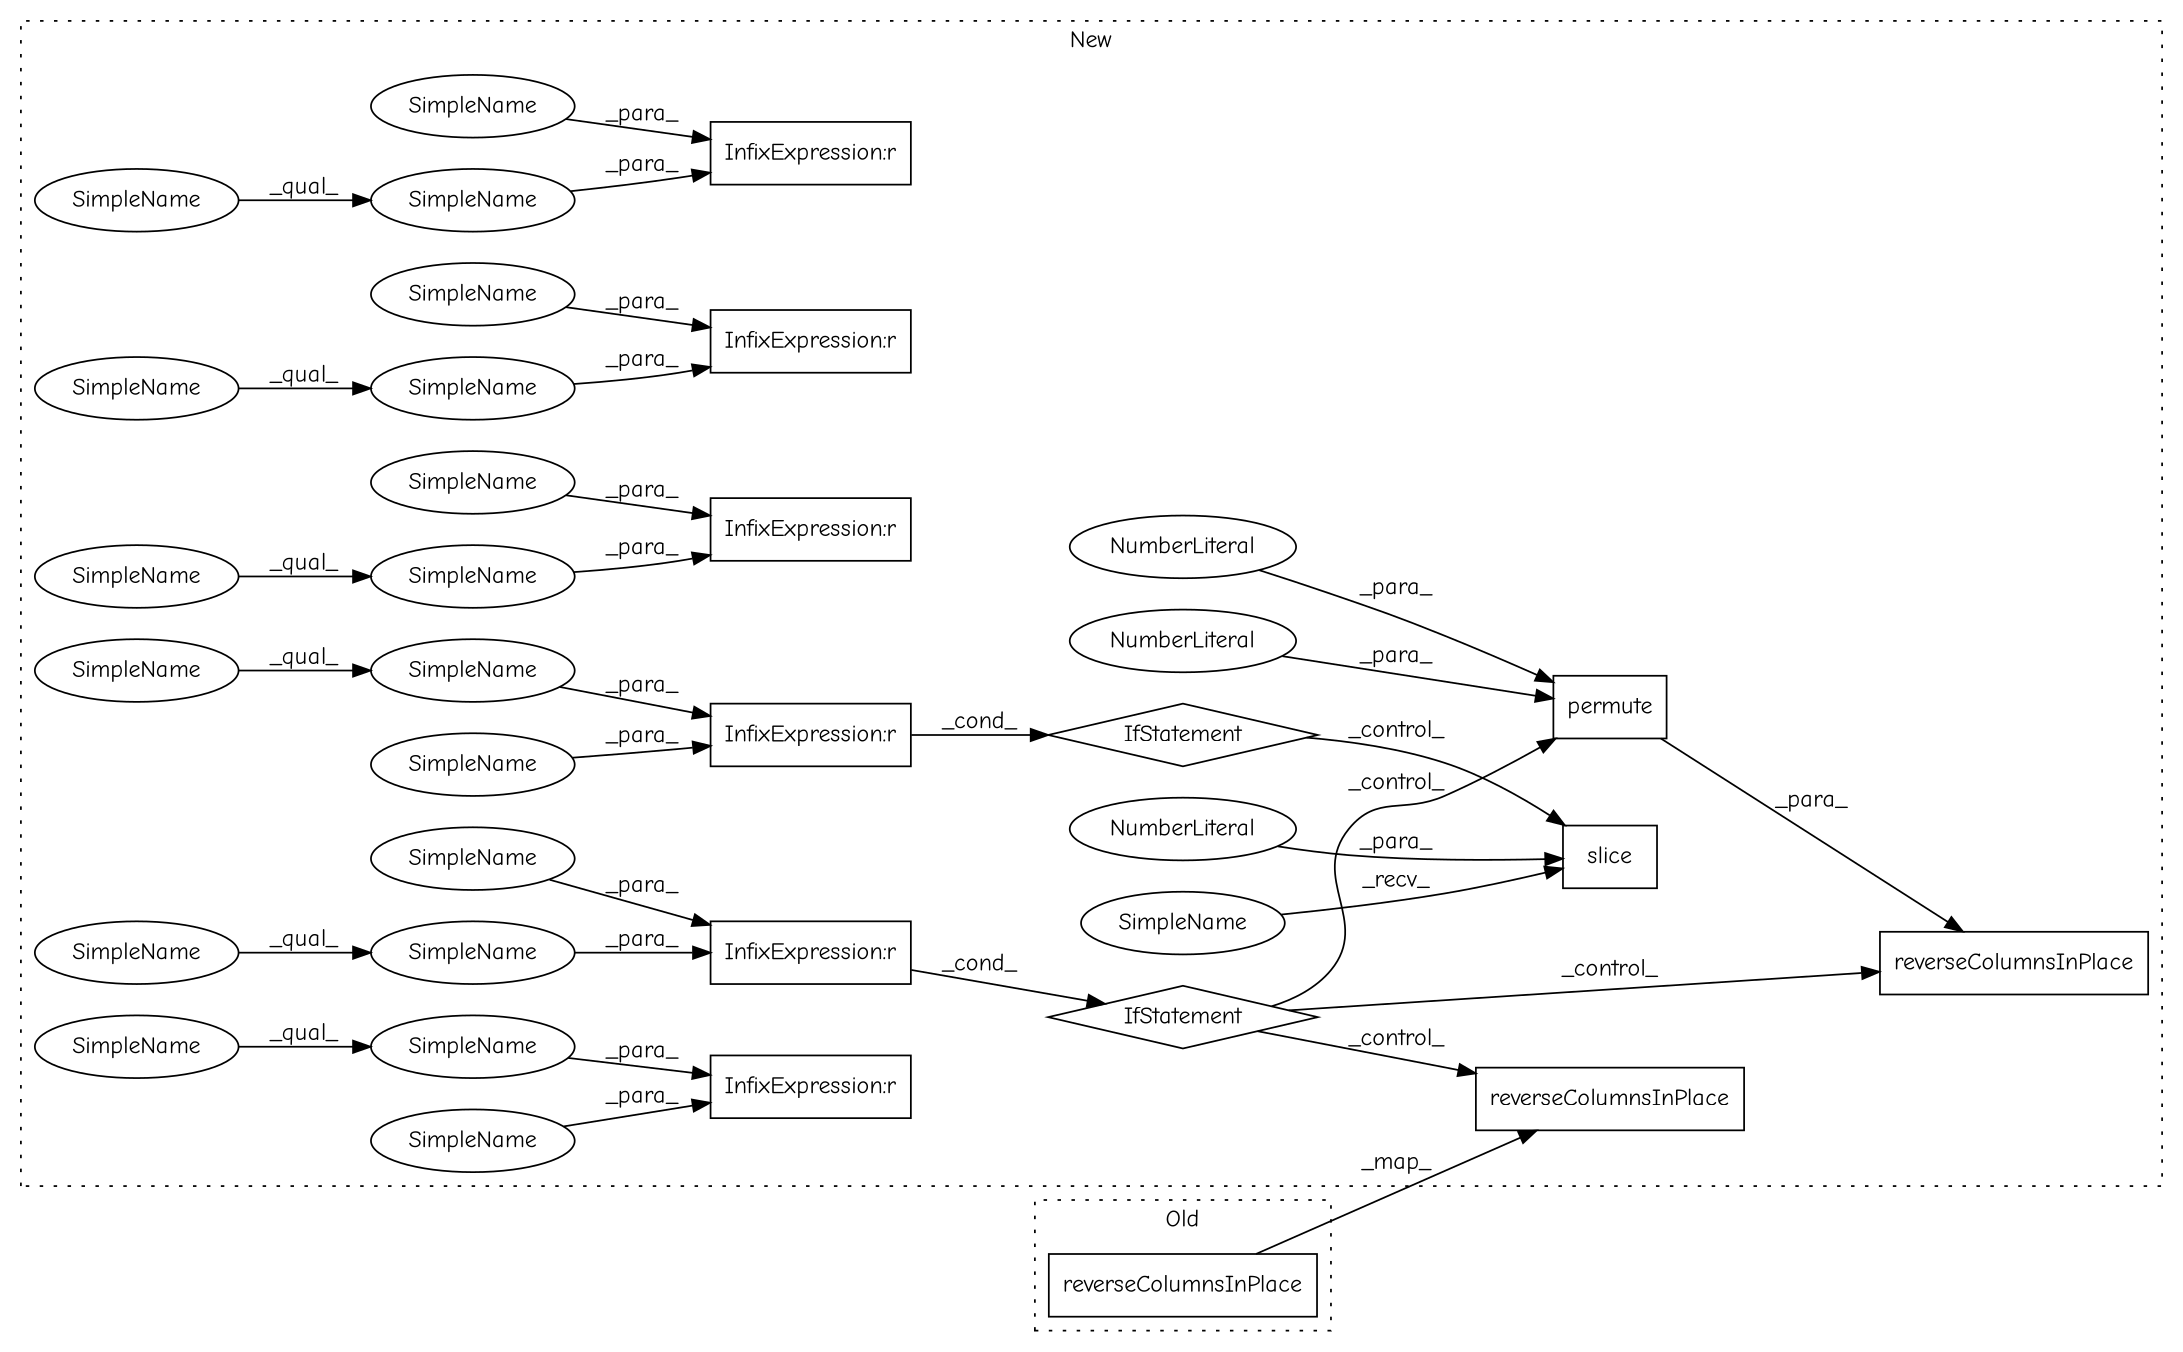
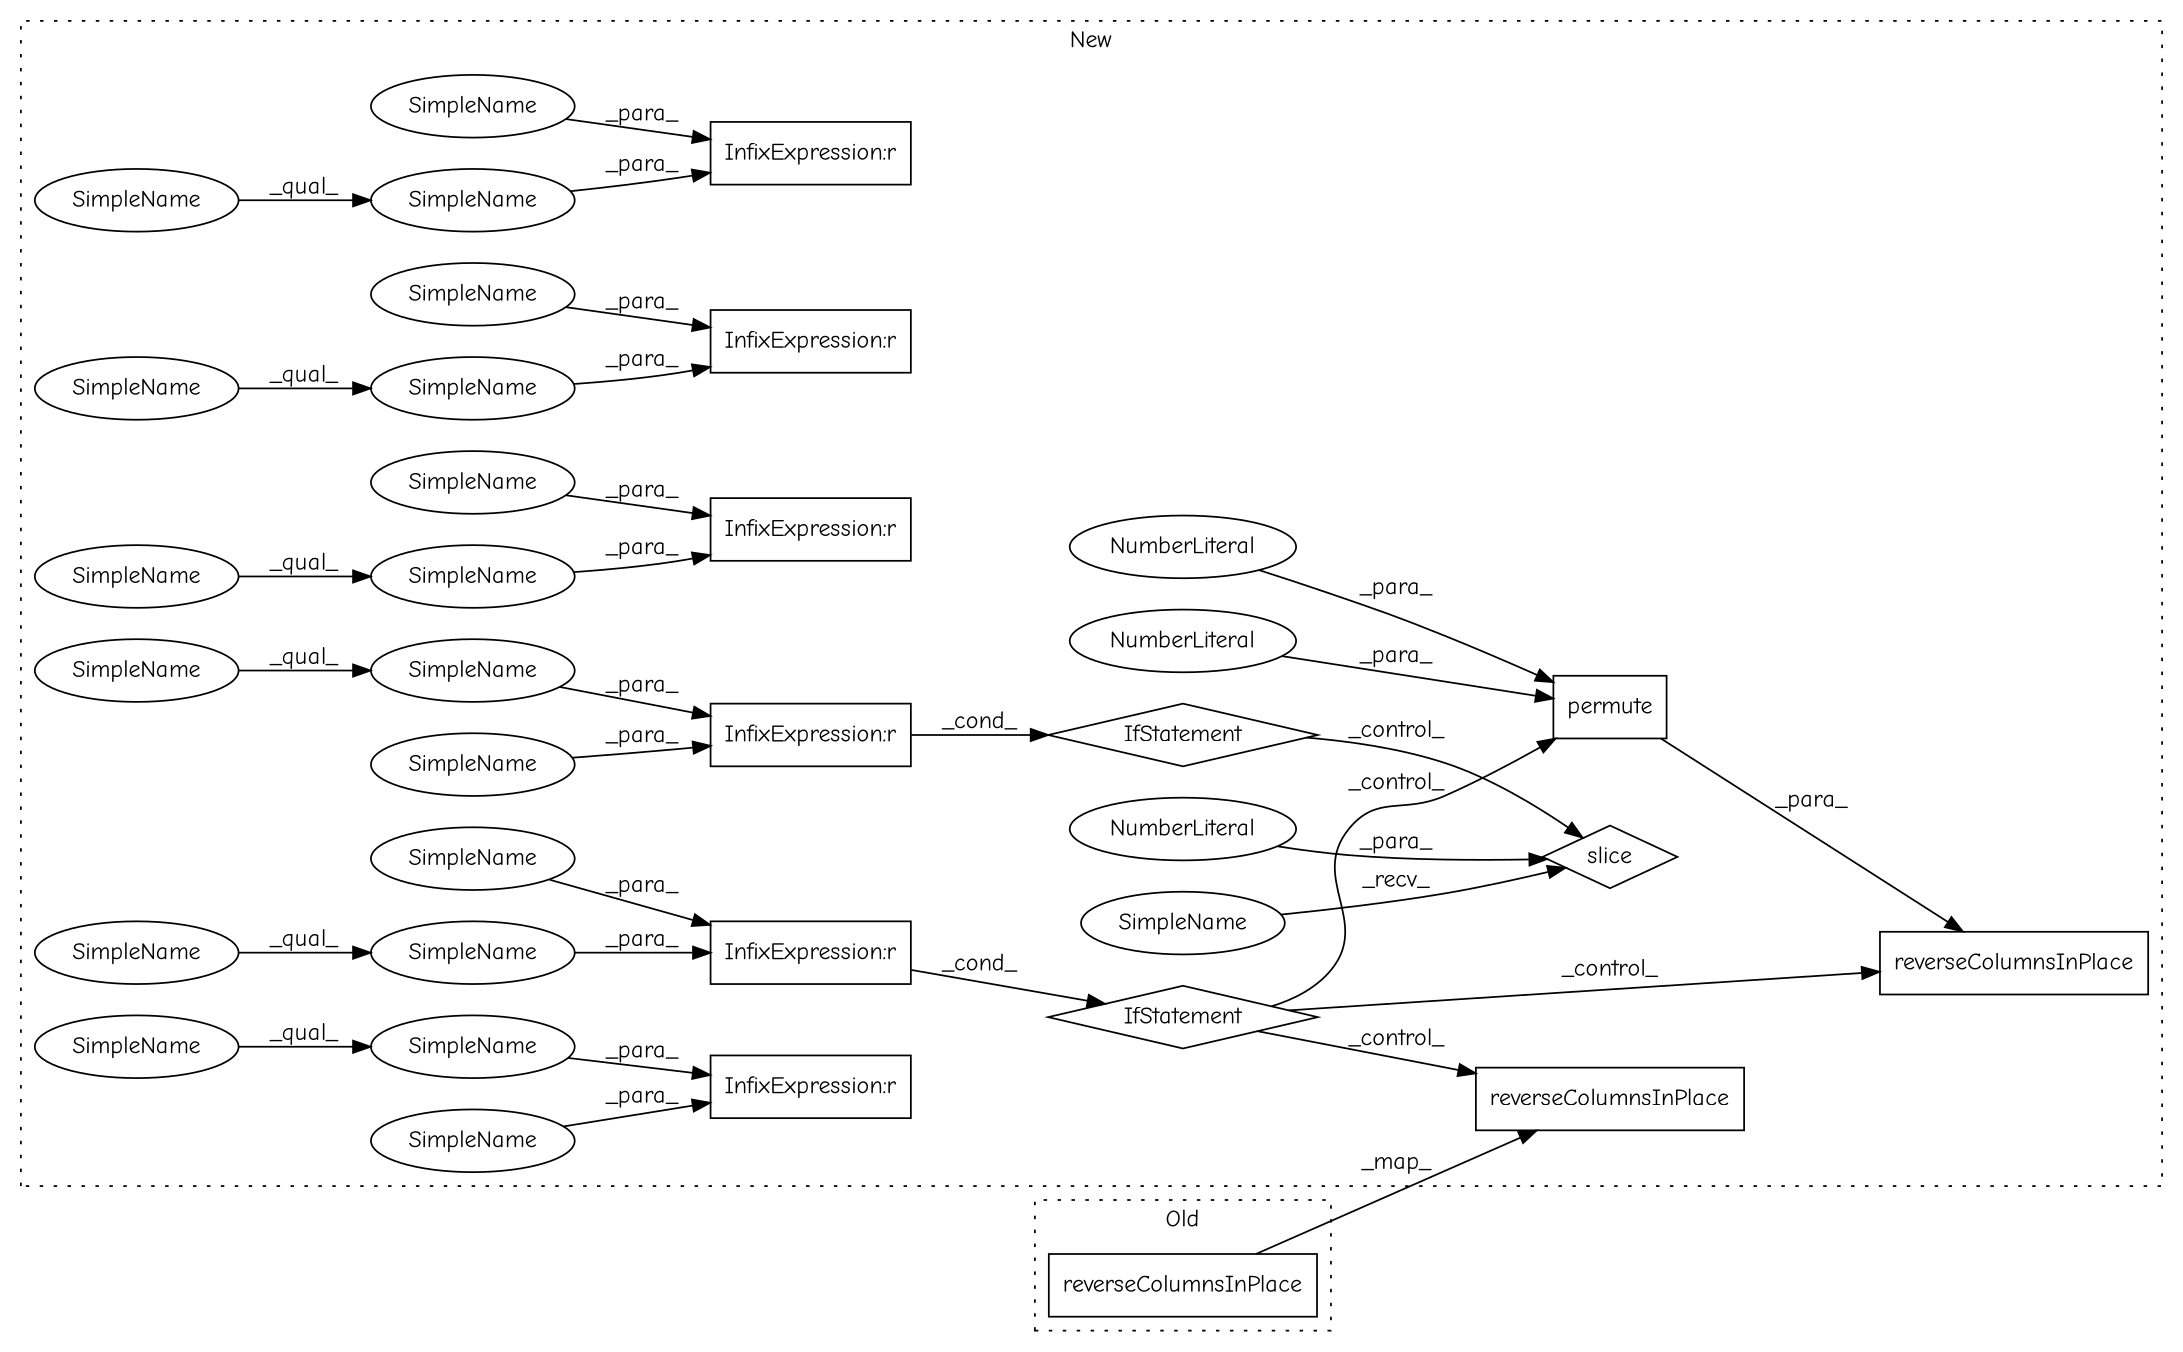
  digraph {
    rankdir=LR
    fontname="Comic Neue"
    node [a=42 l=13 s=27103 shape=ellipse fontname="Comic Neue"]
    edge [fontname="Comic Neue"]
    n1 [a=32 l="22,1" label=reverseColumnsInPlace s="27132,27173" shape=box]
    n2 [a=27 l=4 label="InfixExpression:r" s=27099 shape=box]
    n3 [label=SimpleName]
    n4 [a=32 l="22,1" label=reverseColumnsInPlace s="27212,27267" shape=box]
    n5 [a=25 l="4,2" label=IfStatement s="27082,27116" shape=diamond]
    n6 [label=SimpleName s=27086]
    n7 [a=32 l="8,1" label=permute s="27254,27266" shape=box]
    n8 [a=34 l=1 label=NumberLiteral s=27265]
    n9 [a=34 l=1 label=NumberLiteral s=27262]
    n10 [label=SimpleName s=21477]
    n11 [a=27 l=4 label="InfixExpression:r" s=21473 shape=box]
    n12 [label=SimpleName s=21460]
    n13 [label=SimpleName s=18041]
    n14 [a=27 l=4 label="InfixExpression:r" s=18037 shape=box]
    n15 [label=SimpleName s=18024]
    n16 [label=SimpleName s=17817]
    n17 [a=27 l=4 label="InfixExpression:r" s=17813 shape=box]
    n18 [label=SimpleName s=17800]
    n19 [label=SimpleName s=21698]
    n20 [a=27 l=4 label="InfixExpression:r" s=21694 shape=box]
    n21 [label=SimpleName s=21681]
    n22 [label=SimpleName s=24970]
    n23 [a=27 l=4 label="InfixExpression:r" s=24966 shape=box]
    n24 [label=SimpleName s=24953]
    n25 [a=25 l="4,1" label=IfStatement s="21677,21711" shape=diamond]
-   n26 [a=32 l="6,1" label=slice s="21842,21849" shape=box]
+   n26 [a=32 l="6,1" label=slice s="21842,21849" shape=diamond]
    n27 [a=34 l=1 label=NumberLiteral s=21848]
    n28 [l=16 label=SimpleName s=21825]
    n29 [l=9 label=SimpleName s=18041]
    n30 [l=9 label=SimpleName s=17817]
    n31 [l=9 label=SimpleName s=21477]
    n32 [l=9 label=SimpleName s=24970]
    n33 [l=9 label=SimpleName s=21698]
    n34 [l=9 label=SimpleName]
    n35 [a=32 l="22,1" label=reverseColumnsInPlace s="24103,24144" shape=box]
    subgraph cluster_1 {
      label=New
      style=dotted
      n1
      n2
      n3
      n4
      n5
      n6
      n7
      n8
      n9
      n10
      n11
      n12
      n13
      n14
      n15
      n16
      n17
      n18
      n19
      n20
      n21
      n22
      n23
      n24
      n25
      n26
      n27
      n28
      n29
      n30
      n31
      n32
      n33
      n34
    }
    subgraph cluster_2 {
      label=Old
      style=dotted
      n35
    }
    n2 -> n5 [label=_cond_]
    n3 -> n2 [label=_para_]
    n5 -> n1 [label=_control_]
    n5 -> n4 [label=_control_]
    n5 -> n7 [label=_control_]
    n6 -> n2 [label=_para_]
    n7 -> n4 [label=_para_]
    n8 -> n7 [label=_para_]
    n9 -> n7 [label=_para_]
    n10 -> n11 [label=_para_]
    n12 -> n11 [label=_para_]
    n13 -> n14 [label=_para_]
    n15 -> n14 [label=_para_]
    n16 -> n17 [label=_para_]
    n18 -> n17 [label=_para_]
    n19 -> n20 [label=_para_]
    n20 -> n25 [label=_cond_]
    n21 -> n20 [label=_para_]
    n22 -> n23 [label=_para_]
    n24 -> n23 [label=_para_]
    n25 -> n26 [label=_control_]
    n27 -> n26 [label=_para_]
    n28 -> n26 [label=_recv_]
    n29 -> n13 [label=_qual_]
    n30 -> n16 [label=_qual_]
    n31 -> n10 [label=_qual_]
    n32 -> n22 [label=_qual_]
    n33 -> n19 [label=_qual_]
    n34 -> n3 [label=_qual_]
    n35 -> n1 [label=_map_]
  }
